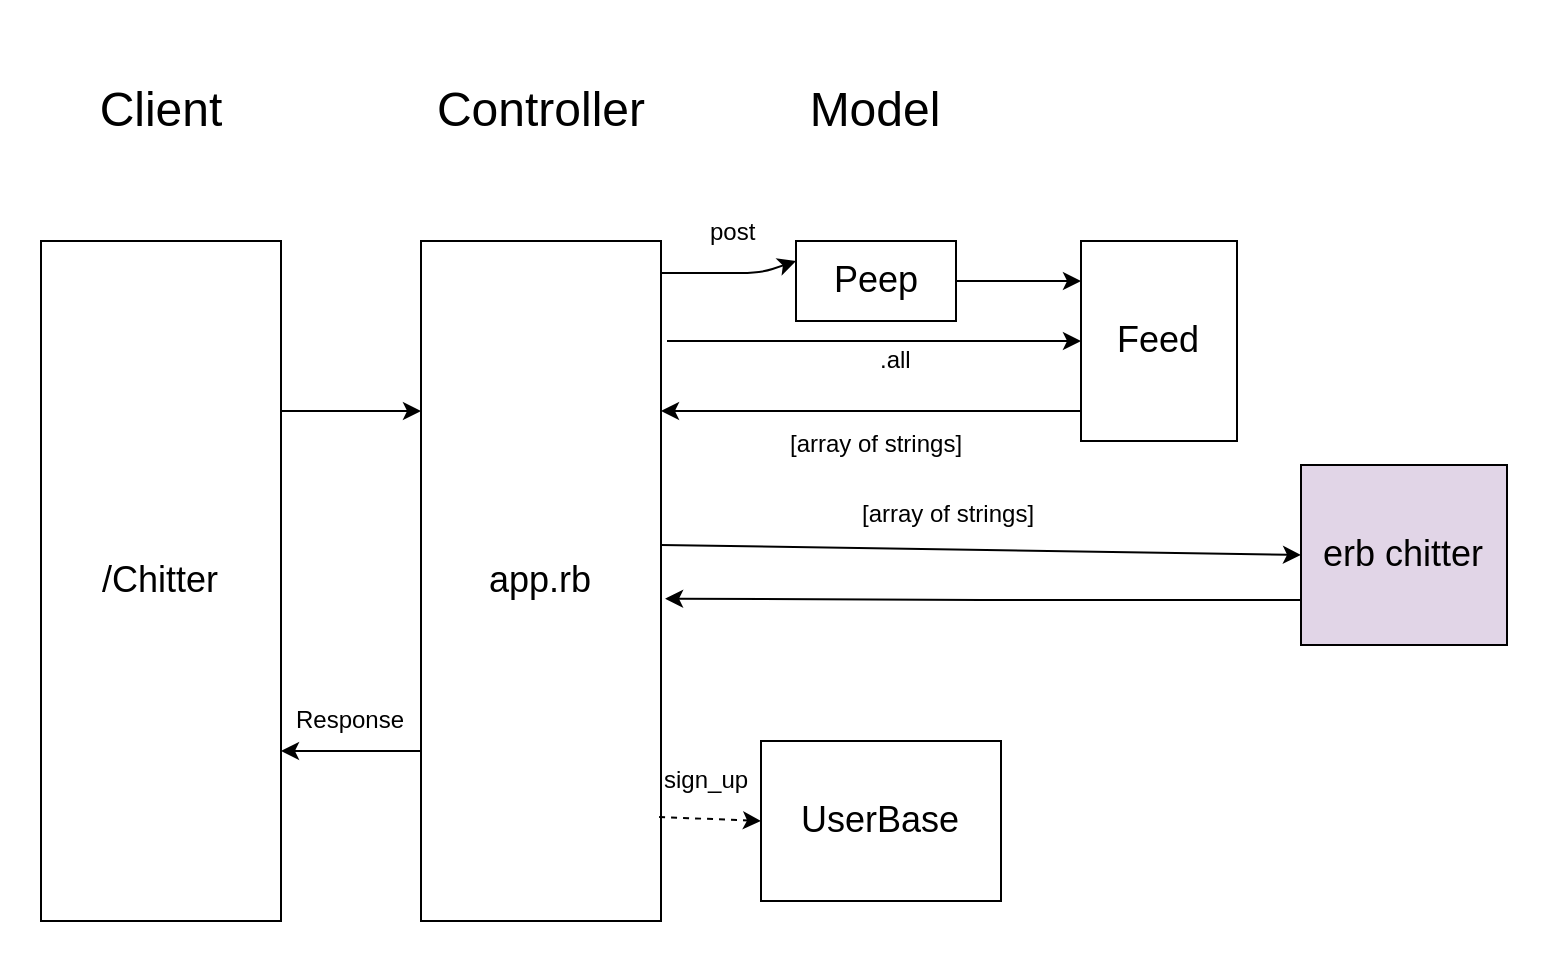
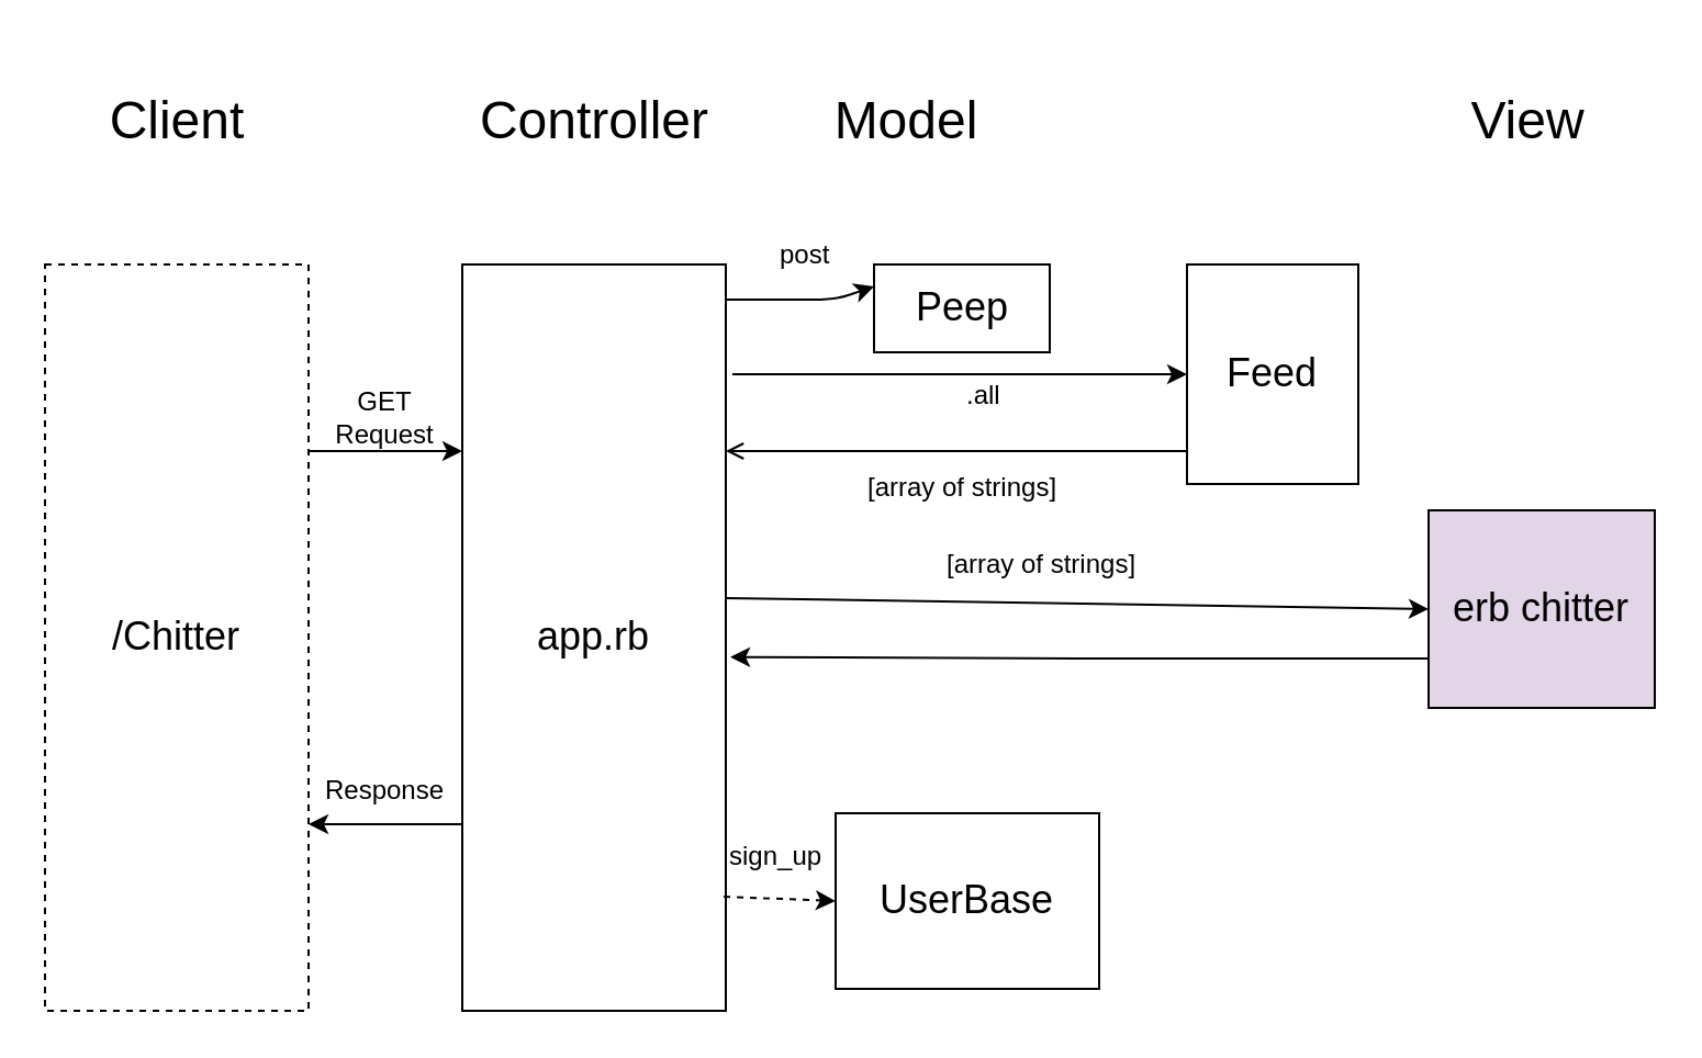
  <mxCell id="0" />
  <mxCell id="1" parent="0" />
  <mxCell id="2" style="edgeStyle=orthogonalEdgeStyle;rounded=0;orthogonalLoop=1;jettySize=auto;html=1;exitX=1;exitY=0.25;exitDx=0;exitDy=0;entryX=0;entryY=0.25;entryDx=0;entryDy=0;" edge="1" parent="1" source="3" target="6"><mxGeometry relative="1" as="geometry" /></mxCell>
- <mxCell id="3" value="&lt;font style=&quot;font-size: 18px&quot;&gt;/Chitter&lt;/font&gt;" style="rounded=0;whiteSpace=wrap;html=1;" vertex="1" parent="1"><mxGeometry x="20" y="120" width="120" height="340" as="geometry" /></mxCell>
+ <mxCell id="3" value="&lt;font style=&quot;font-size: 18px&quot;&gt;/Chitter&lt;/font&gt;" style="rounded=0;whiteSpace=wrap;html=1;dashed=1;" vertex="1" parent="1"><mxGeometry x="20" y="120" width="120" height="340" as="geometry" /></mxCell>
  <mxCell id="4" value="&lt;font style=&quot;font-size: 24px&quot;&gt;Client&lt;/font&gt;" style="text;html=1;strokeColor=none;fillColor=none;align=center;verticalAlign=middle;whiteSpace=wrap;rounded=0;" vertex="1" parent="1"><mxGeometry x="22.5" y="20" width="115" height="70" as="geometry" /></mxCell>
  <mxCell id="5" style="edgeStyle=orthogonalEdgeStyle;rounded=0;orthogonalLoop=1;jettySize=auto;html=1;exitX=0;exitY=0.75;exitDx=0;exitDy=0;entryX=1;entryY=0.75;entryDx=0;entryDy=0;" edge="1" parent="1" source="6" target="3"><mxGeometry relative="1" as="geometry" /></mxCell>
  <mxCell id="6" value="&lt;font style=&quot;font-size: 18px&quot;&gt;app.rb&lt;/font&gt;" style="rounded=0;whiteSpace=wrap;html=1;" vertex="1" parent="1"><mxGeometry x="210" y="120" width="120" height="340" as="geometry" /></mxCell>
  <mxCell id="7" value="&lt;font style=&quot;font-size: 24px&quot;&gt;Controller&lt;/font&gt;" style="text;html=1;strokeColor=none;fillColor=none;align=center;verticalAlign=middle;whiteSpace=wrap;rounded=0;" vertex="1" parent="1"><mxGeometry x="212.5" y="20" width="115" height="70" as="geometry" /></mxCell>
- <mxCell id="8" style="edgeStyle=orthogonalEdgeStyle;rounded=0;orthogonalLoop=1;jettySize=auto;html=1;exitX=0;exitY=0.75;exitDx=0;exitDy=0;entryX=1;entryY=0.25;entryDx=0;entryDy=0;" edge="1" parent="1" source="9" target="6"><mxGeometry relative="1" as="geometry"><Array as="points"><mxPoint x="540" y="205" /></Array></mxGeometry></mxCell>
+ <mxCell id="8" style="edgeStyle=orthogonalEdgeStyle;rounded=0;orthogonalLoop=1;jettySize=auto;html=1;exitX=0;exitY=0.75;exitDx=0;exitDy=0;entryX=1;entryY=0.25;entryDx=0;entryDy=0;endArrow=open;" edge="1" parent="1" source="9" target="6"><mxGeometry relative="1" as="geometry"><Array as="points"><mxPoint x="540" y="205" /></Array></mxGeometry></mxCell>
  <mxCell id="9" value="&lt;font style=&quot;font-size: 18px&quot;&gt;Feed&lt;/font&gt;" style="rounded=0;whiteSpace=wrap;html=1;" vertex="1" parent="1"><mxGeometry x="540" y="120" width="78" height="100" as="geometry" /></mxCell>
- <mxCell id="10" value="&lt;font style=&quot;font-size: 24px&quot;&gt;Model&lt;/font&gt;" style="text;html=1;strokeColor=none;fillColor=none;align=center;verticalAlign=middle;whiteSpace=wrap;rounded=0;" vertex="1" parent="1"><mxGeometry x="380" y="20" width="115" height="70" as="geometry" /></mxCell>
+ <mxCell id="10" value="&lt;font style=&quot;font-size: 24px&quot;&gt;Model&lt;/font&gt;" style="text;html=1;strokeColor=none;fillColor=none;align=center;verticalAlign=middle;whiteSpace=wrap;rounded=0;" vertex="1" parent="1"><mxGeometry x="355" y="20" width="115" height="70" as="geometry" /></mxCell>
  <mxCell id="11" value="&lt;font style=&quot;font-size: 18px&quot;&gt;erb chitter&lt;/font&gt;" style="rounded=0;whiteSpace=wrap;html=1;fillColor=#e1d5e7;" vertex="1" parent="1"><mxGeometry x="650" y="232" width="103" height="90" as="geometry" /></mxCell>
+ <mxCell id="12" value="&lt;font style=&quot;font-size: 24px&quot;&gt;View&lt;/font&gt;" style="text;html=1;strokeColor=none;fillColor=none;align=center;verticalAlign=middle;whiteSpace=wrap;rounded=0;" vertex="1" parent="1"><mxGeometry x="638" y="20" width="115" height="70" as="geometry" /></mxCell>
+ <mxCell id="13" value="GET Request" style="text;html=1;strokeColor=none;fillColor=none;align=center;verticalAlign=middle;whiteSpace=wrap;rounded=0;" vertex="1" parent="1"><mxGeometry x="155" y="180" width="40" height="20" as="geometry" /></mxCell>
  <mxCell id="14" value="Response" style="text;html=1;strokeColor=none;fillColor=none;align=center;verticalAlign=middle;whiteSpace=wrap;rounded=0;" vertex="1" parent="1"><mxGeometry x="155" y="350" width="40" height="20" as="geometry" /></mxCell>
- <mxCell id="15" value="" style="edgeStyle=orthogonalEdgeStyle;rounded=0;orthogonalLoop=1;jettySize=auto;html=1;" edge="1" parent="1" source="16" target="9"><mxGeometry relative="1" as="geometry"><Array as="points"><mxPoint x="520" y="140" /><mxPoint x="520" y="140" /></Array></mxGeometry></mxCell>
  <mxCell id="16" value="&lt;font style=&quot;font-size: 18px&quot;&gt;Peep&lt;/font&gt;" style="rounded=0;whiteSpace=wrap;html=1;" vertex="1" parent="1"><mxGeometry x="397.5" y="120" width="80" height="40" as="geometry" /></mxCell>
  <mxCell id="17" value="" style="endArrow=classic;html=1;exitX=1;exitY=0.047;exitDx=0;exitDy=0;exitPerimeter=0;entryX=0;entryY=0.25;entryDx=0;entryDy=0;" edge="1" parent="1" source="6" target="16"><mxGeometry width="50" height="50" relative="1" as="geometry"><mxPoint x="330" y="170" as="sourcePoint" /><mxPoint x="380" y="120" as="targetPoint" /><Array as="points"><mxPoint x="380" y="136" /></Array></mxGeometry></mxCell>
  <mxCell id="18" value="post" style="text;html=1;resizable=0;points=[];autosize=1;align=left;verticalAlign=top;spacingTop=-4;" vertex="1" parent="1"><mxGeometry x="353" y="106" width="40" height="20" as="geometry" /></mxCell>
  <mxCell id="19" value="" style="endArrow=classic;html=1;entryX=0;entryY=0.5;entryDx=0;entryDy=0;" edge="1" parent="1" target="9"><mxGeometry width="50" height="50" relative="1" as="geometry"><mxPoint x="333" y="170" as="sourcePoint" /><mxPoint x="398" y="175" as="targetPoint" /><Array as="points" /></mxGeometry></mxCell>
  <mxCell id="20" value=".all" style="text;html=1;resizable=0;points=[];autosize=1;align=left;verticalAlign=top;spacingTop=-4;" vertex="1" parent="1"><mxGeometry x="437.5" y="170" width="30" height="20" as="geometry" /></mxCell>
  <mxCell id="21" value="&lt;font style=&quot;font-size: 18px&quot;&gt;UserBase&lt;/font&gt;" style="rounded=0;whiteSpace=wrap;html=1;" vertex="1" parent="1"><mxGeometry x="380" y="370" width="120" height="80" as="geometry" /></mxCell>
  <mxCell id="22" value="sign_up" style="text;html=1;resizable=0;points=[];autosize=1;align=left;verticalAlign=top;spacingTop=-4;" vertex="1" parent="1"><mxGeometry x="330" y="380" width="60" height="20" as="geometry" /></mxCell>
  <mxCell id="23" value="[array of strings]" style="text;html=1;resizable=0;points=[];autosize=1;align=left;verticalAlign=top;spacingTop=-4;" vertex="1" parent="1"><mxGeometry x="393" y="212" width="100" height="20" as="geometry" /></mxCell>
  <mxCell id="24" value="" style="endArrow=classic;html=1;entryX=0;entryY=0.5;entryDx=0;entryDy=0;exitX=0.992;exitY=0.847;exitDx=0;exitDy=0;exitPerimeter=0;dashed=1;" edge="1" parent="1" source="6" target="21"><mxGeometry width="50" height="50" relative="1" as="geometry"><mxPoint x="20" y="530" as="sourcePoint" /><mxPoint x="70" y="480" as="targetPoint" /></mxGeometry></mxCell>
  <mxCell id="25" value="[array of strings]" style="text;html=1;resizable=0;points=[];autosize=1;align=left;verticalAlign=top;spacingTop=-4;" vertex="1" parent="1"><mxGeometry x="429" y="247" width="100" height="20" as="geometry" /></mxCell>
  <mxCell id="26" style="edgeStyle=orthogonalEdgeStyle;rounded=0;orthogonalLoop=1;jettySize=auto;html=1;exitX=0;exitY=0.75;exitDx=0;exitDy=0;entryX=1.017;entryY=0.526;entryDx=0;entryDy=0;entryPerimeter=0;" edge="1" parent="1" source="11" target="6"><mxGeometry relative="1" as="geometry"><mxPoint x="690" y="300" as="sourcePoint" /><mxPoint x="522" y="306" as="targetPoint" /></mxGeometry></mxCell>
  <mxCell id="27" value="" style="endArrow=classic;html=1;exitX=1;exitY=0.447;exitDx=0;exitDy=0;exitPerimeter=0;entryX=0;entryY=0.5;entryDx=0;entryDy=0;" edge="1" parent="1" source="6" target="11"><mxGeometry width="50" height="50" relative="1" as="geometry"><mxPoint x="327.5" y="282" as="sourcePoint" /><mxPoint x="377.5" y="232" as="targetPoint" /></mxGeometry></mxCell>
